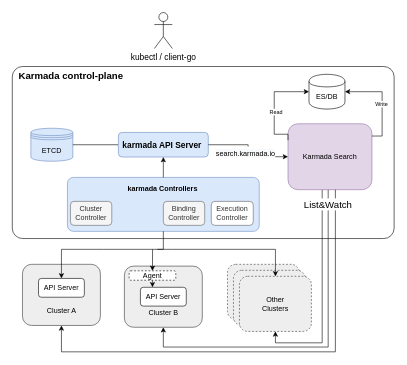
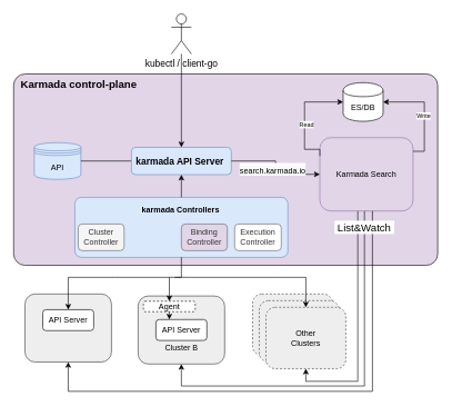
  <mxCell id="0" />
  <mxCell id="1" parent="0" />
  <mxCell id="2" value="" style="group" parent="1" vertex="1" connectable="0"><mxGeometry x="379" y="440" width="140" height="112" as="geometry" /></mxCell>
  <mxCell id="3" value="" style="rounded=1;whiteSpace=wrap;html=1;dashed=1;fillColor=#eeeeee;strokeColor=#36393d;" parent="2" vertex="1"><mxGeometry width="120" height="92" as="geometry" /></mxCell>
  <mxCell id="4" value="" style="rounded=1;whiteSpace=wrap;html=1;dashed=1;fillColor=#eeeeee;strokeColor=#36393d;" parent="2" vertex="1"><mxGeometry x="10" y="10" width="120" height="92" as="geometry" /></mxCell>
  <mxCell id="5" value="Other&lt;br&gt;Clusters" style="rounded=1;whiteSpace=wrap;html=1;dashed=1;fillColor=#eeeeee;strokeColor=#36393d;" parent="2" vertex="1"><mxGeometry x="20" y="20" width="120" height="92" as="geometry" /></mxCell>
- <mxCell id="6" value="&lt;b&gt;&amp;nbsp; Karmada control-plane&lt;/b&gt;" style="rounded=1;whiteSpace=wrap;html=1;arcSize=6;verticalAlign=top;align=left;fontSize=16;" parent="1" vertex="1"><mxGeometry x="20" y="110" width="637" height="287" as="geometry" /></mxCell>
- <mxCell id="7" value="ETCD" style="shape=datastore;whiteSpace=wrap;html=1;fillColor=#dae8fc;strokeColor=#6c8ebf;" parent="1" vertex="1"><mxGeometry x="51" y="213" width="70" height="55" as="geometry" /></mxCell>
+ <mxCell id="6" value="&lt;b&gt;&amp;nbsp; Karmada control-plane&lt;/b&gt;" style="rounded=1;whiteSpace=wrap;html=1;arcSize=6;verticalAlign=top;align=left;fontSize=16;fillColor=#e1d5e7;" parent="1" vertex="1"><mxGeometry x="20" y="110" width="637" height="287" as="geometry" /></mxCell>
+ <mxCell id="7" value="API" style="shape=datastore;whiteSpace=wrap;html=1;fillColor=#dae8fc;strokeColor=#6c8ebf;" parent="1" vertex="1"><mxGeometry x="51" y="213" width="70" height="55" as="geometry" /></mxCell>
  <mxCell id="8" value="" style="edgeStyle=orthogonalEdgeStyle;rounded=0;orthogonalLoop=1;jettySize=auto;html=1;endArrow=none;" parent="1" source="9" target="7" edge="1"><mxGeometry x="2500" y="-1950" as="geometry" /></mxCell>
  <mxCell id="9" value="karmada API Server&amp;nbsp;" style="rounded=1;whiteSpace=wrap;html=1;fillColor=#dae8fc;strokeColor=#6c8ebf;fontSize=14;fontStyle=1" parent="1" vertex="1"><mxGeometry x="197" y="220" width="150" height="41" as="geometry" /></mxCell>
  <mxCell id="10" value="" style="group;rounded=1;arcSize=7;glass=0;" parent="1" vertex="1" connectable="0"><mxGeometry x="112" y="295" width="320" height="90" as="geometry" /></mxCell>
  <mxCell id="11" value="" style="rounded=1;whiteSpace=wrap;html=1;fillColor=#dae8fc;strokeColor=#6c8ebf;arcSize=11;" parent="10" vertex="1"><mxGeometry width="320" height="90.0" as="geometry" /></mxCell>
- <mxCell id="12" value="Binding&lt;br&gt;Controller" style="rounded=1;whiteSpace=wrap;html=1;fillColor=#f5f5f5;strokeColor=#666666;fontColor=#333333;" parent="10" vertex="1"><mxGeometry x="160" y="40.0" width="69" height="40.0" as="geometry" /></mxCell>
+ <mxCell id="12" value="Binding&lt;br&gt;Controller" style="rounded=1;whiteSpace=wrap;html=1;fillColor=#e1d5e7;strokeColor=#666666;fontColor=#333333;" parent="10" vertex="1"><mxGeometry x="160" y="40.0" width="69" height="40.0" as="geometry" /></mxCell>
  <mxCell id="13" value="Execution&lt;br&gt;Controller" style="rounded=1;whiteSpace=wrap;html=1;strokeColor=#666666;fontColor=#333333;" parent="10" vertex="1"><mxGeometry x="240" y="40.0" width="70" height="40.0" as="geometry" /></mxCell>
  <mxCell id="14" value="Cluster&lt;br&gt;Controller" style="rounded=1;whiteSpace=wrap;html=1;fillColor=#f5f5f5;strokeColor=#666666;fontColor=#333333;" parent="10" vertex="1"><mxGeometry x="5" y="40.0" width="69" height="40.0" as="geometry" /></mxCell>
  <mxCell id="15" value="&lt;b&gt;karmada Controllers&lt;/b&gt;" style="text;html=1;strokeColor=none;fillColor=none;align=center;verticalAlign=middle;whiteSpace=wrap;rounded=0;" parent="10" vertex="1"><mxGeometry x="64" y="10.0" width="190" height="20.0" as="geometry" /></mxCell>
  <mxCell id="16" value="" style="endArrow=classic;html=1;exitX=0.5;exitY=0;exitDx=0;exitDy=0;entryX=0.5;entryY=1;entryDx=0;entryDy=0;" parent="1" source="11" target="9" edge="1"><mxGeometry x="2500" y="-1950" width="50" height="50" as="geometry"><mxPoint x="207" y="435" as="sourcePoint" /><mxPoint x="260" y="270" as="targetPoint" /></mxGeometry></mxCell>
  <mxCell id="17" value="" style="group;rounded=1;" parent="1" vertex="1" connectable="0"><mxGeometry x="37" y="440" width="130" height="102" as="geometry" /></mxCell>
  <mxCell id="18" value="" style="rounded=1;whiteSpace=wrap;html=1;fillColor=#eeeeee;strokeColor=#36393d;" parent="17" vertex="1"><mxGeometry width="130" height="102" as="geometry" /></mxCell>
  <mxCell id="19" value="API Server" style="rounded=1;whiteSpace=wrap;html=1;" parent="17" vertex="1"><mxGeometry x="26.752" y="23.538" width="76.497" height="31.385" as="geometry" /></mxCell>
- <mxCell id="20" value="Cluster A" style="text;html=1;strokeColor=none;fillColor=none;align=center;verticalAlign=middle;whiteSpace=wrap;rounded=1;" parent="17" vertex="1"><mxGeometry x="17.687" y="70.615" width="94.626" height="15.692" as="geometry" /></mxCell>
  <mxCell id="21" value="Agent" style="group;rounded=1;" parent="1" vertex="1" connectable="0"><mxGeometry x="207" y="443" width="130" height="102" as="geometry" /></mxCell>
  <mxCell id="22" value="" style="rounded=1;whiteSpace=wrap;html=1;fillColor=#eeeeee;strokeColor=#36393d;" parent="21" vertex="1"><mxGeometry width="130" height="102" as="geometry" /></mxCell>
  <mxCell id="23" value="API Server" style="rounded=1;whiteSpace=wrap;html=1;" parent="21" vertex="1"><mxGeometry x="26.752" y="35.308" width="76.497" height="31.385" as="geometry" /></mxCell>
  <mxCell id="24" value="Cluster B" style="text;html=1;strokeColor=none;fillColor=none;align=center;verticalAlign=middle;whiteSpace=wrap;rounded=1;" parent="21" vertex="1"><mxGeometry x="17.687" y="70.615" width="94.626" height="15.692" as="geometry" /></mxCell>
  <mxCell id="25" value="" style="edgeStyle=orthogonalEdgeStyle;rounded=0;orthogonalLoop=1;jettySize=auto;html=1;" parent="21" source="26" edge="1"><mxGeometry relative="1" as="geometry"><mxPoint x="46.871" y="35.308" as="targetPoint" /><Array as="points"><mxPoint x="46.871" y="35.308" /></Array></mxGeometry></mxCell>
  <mxCell id="26" value="Agent" style="rounded=1;whiteSpace=wrap;html=1;dashed=1;" parent="21" vertex="1"><mxGeometry x="7.959" y="7.846" width="77.823" height="15.692" as="geometry" /></mxCell>
  <mxCell id="27" value="" style="endArrow=classic;html=1;entryX=0.5;entryY=0;entryDx=0;entryDy=0;rounded=0;exitX=0.5;exitY=1;exitDx=0;exitDy=0;" parent="1" source="11" target="19" edge="1"><mxGeometry x="2500" y="-1950" width="50" height="50" as="geometry"><mxPoint x="261" y="387" as="sourcePoint" /><mxPoint x="267" y="375" as="targetPoint" /><Array as="points"><mxPoint x="272" y="415" /><mxPoint x="172" y="415" /><mxPoint x="102" y="415" /></Array></mxGeometry></mxCell>
  <mxCell id="28" value="" style="endArrow=classic;html=1;rounded=0;entryX=0.5;entryY=0;entryDx=0;entryDy=0;" parent="1" target="5" edge="1"><mxGeometry x="2500" y="-1950" width="50" height="50" as="geometry"><mxPoint x="262" y="415" as="sourcePoint" /><mxPoint x="234" y="375" as="targetPoint" /><Array as="points"><mxPoint x="286" y="415" /><mxPoint x="459" y="415" /><mxPoint x="459" y="423" /></Array></mxGeometry></mxCell>
+ <mxCell id="29" style="edgeStyle=orthogonalEdgeStyle;rounded=0;orthogonalLoop=1;jettySize=auto;html=1;" parent="1" source="30" target="9" edge="1"><mxGeometry x="2500" y="-1950" as="geometry" /></mxCell>
  <mxCell id="30" value="&lt;span style=&quot;font-size: 14px&quot;&gt;kubectl / client-go&lt;/span&gt;" style="shape=umlActor;verticalLabelPosition=bottom;verticalAlign=top;html=1;outlineConnect=0;" parent="1" vertex="1"><mxGeometry x="257" y="20" width="30" height="60" as="geometry" /></mxCell>
  <mxCell id="31" style="edgeStyle=orthogonalEdgeStyle;rounded=0;jumpSize=6;orthogonalLoop=1;jettySize=auto;html=1;strokeColor=#000000;strokeWidth=1;exitX=0.5;exitY=1;exitDx=0;exitDy=0;entryX=0.5;entryY=1;entryDx=0;entryDy=0;" parent="1" source="33" target="22" edge="1"><mxGeometry x="2500" y="-1950" as="geometry"><mxPoint x="261" y="585" as="targetPoint" /><Array as="points"><mxPoint x="547" y="275" /><mxPoint x="547" y="578" /><mxPoint x="272" y="578" /></Array></mxGeometry></mxCell>
  <mxCell id="32" style="edgeStyle=orthogonalEdgeStyle;rounded=0;jumpSize=6;orthogonalLoop=1;jettySize=auto;html=1;strokeColor=#000000;strokeWidth=1;exitX=0.443;exitY=0.996;exitDx=0;exitDy=0;entryX=0.5;entryY=1;entryDx=0;entryDy=0;exitPerimeter=0;" parent="1" source="33" target="5" edge="1"><mxGeometry x="2500" y="-1950" as="geometry"><mxPoint x="527" y="535" as="targetPoint" /><Array as="points"><mxPoint x="542" y="257" /><mxPoint x="537" y="257" /><mxPoint x="537" y="571" /><mxPoint x="459" y="571" /></Array></mxGeometry></mxCell>
  <mxCell id="33" value="&lt;span style=&quot;font-weight: 400&quot;&gt;Karmada Search&lt;br&gt;&lt;/span&gt;" style="rounded=1;whiteSpace=wrap;html=1;fillColor=#e1d5e7;strokeColor=#9673a6;fontStyle=1" parent="1" vertex="1"><mxGeometry x="480" y="205.5" width="140" height="110" as="geometry" /></mxCell>
  <mxCell id="34" style="edgeStyle=orthogonalEdgeStyle;rounded=0;orthogonalLoop=1;jettySize=auto;html=1;exitX=0;exitY=0.25;exitDx=0;exitDy=0;entryX=0;entryY=0.5;entryDx=0;entryDy=0;" parent="1" source="33" target="36" edge="1"><mxGeometry x="2500" y="-1950" as="geometry"><mxPoint x="677" y="263" as="sourcePoint" /><Array as="points"><mxPoint x="457" y="223" /><mxPoint x="457" y="152" /></Array></mxGeometry></mxCell>
  <mxCell id="35" value="Read" style="edgeLabel;html=1;align=center;verticalAlign=middle;resizable=0;points=[];fontSize=9;fontColor=#000000;" parent="34" vertex="1" connectable="0"><mxGeometry relative="1" as="geometry"><mxPoint x="2" y="10" as="offset" /></mxGeometry></mxCell>
  <mxCell id="36" value="ES/DB" style="shape=cylinder;whiteSpace=wrap;html=1;boundedLbl=1;backgroundOutline=1;rounded=1;" parent="1" vertex="1"><mxGeometry x="515" y="123" width="60" height="58" as="geometry" /></mxCell>
  <mxCell id="37" style="edgeStyle=orthogonalEdgeStyle;rounded=0;orthogonalLoop=1;jettySize=auto;html=1;entryX=1;entryY=0.5;entryDx=0;entryDy=0;" parent="1" source="33" target="36" edge="1"><mxGeometry x="2500" y="-1950" as="geometry"><Array as="points"><mxPoint x="637" y="226" /><mxPoint x="637" y="152" /></Array><mxPoint x="867" y="223" as="targetPoint" /><mxPoint x="623" y="226" as="sourcePoint" /></mxGeometry></mxCell>
  <mxCell id="38" value="Write" style="edgeLabel;html=1;align=center;verticalAlign=middle;resizable=0;points=[];fontSize=9;fontColor=#000000;" parent="37" vertex="1" connectable="0"><mxGeometry relative="1" as="geometry"><mxPoint x="-2" y="6" as="offset" /></mxGeometry></mxCell>
  <mxCell id="39" style="edgeStyle=orthogonalEdgeStyle;rounded=0;orthogonalLoop=1;jettySize=auto;html=1;entryX=0;entryY=0.5;entryDx=0;entryDy=0;" parent="1" source="9" target="33" edge="1"><mxGeometry x="2500" y="-1950" as="geometry"><mxPoint x="569.81" y="137.25" as="targetPoint" /></mxGeometry></mxCell>
  <mxCell id="40" value="&lt;span style=&quot;font-size: 12px ; background-color: rgb(248 , 249 , 250)&quot;&gt;search.karmada.io&lt;/span&gt;" style="edgeLabel;html=1;align=center;verticalAlign=middle;resizable=0;points=[];fontSize=16;fontColor=#000000;" parent="39" vertex="1" connectable="0"><mxGeometry relative="1" as="geometry"><mxPoint x="-5" y="1.67" as="offset" /></mxGeometry></mxCell>
  <mxCell id="41" style="edgeStyle=orthogonalEdgeStyle;rounded=0;jumpSize=6;orthogonalLoop=1;jettySize=auto;html=1;strokeColor=#000000;strokeWidth=1;entryX=0.5;entryY=1;entryDx=0;entryDy=0;" parent="1" source="33" target="18" edge="1"><mxGeometry x="2510" y="-1940" as="geometry"><mxPoint x="271" y="595" as="targetPoint" /><Array as="points"><mxPoint x="559" y="586" /><mxPoint x="102" y="586" /></Array><mxPoint x="557" y="267" as="sourcePoint" /></mxGeometry></mxCell>
  <mxCell id="42" value="&lt;font style=&quot;font-size: 16px&quot;&gt;List&amp;amp;Watch&lt;/font&gt;" style="text;html=1;align=center;verticalAlign=middle;whiteSpace=wrap;rounded=0;fillColor=#ffffff;" parent="1" vertex="1"><mxGeometry x="502" y="330" width="90" height="20" as="geometry" /></mxCell>
  <mxCell id="43" value="" style="endArrow=classic;html=1;strokeColor=#000000;fontSize=16;fontColor=#000000;entryX=0.5;entryY=0;entryDx=0;entryDy=0;" parent="1" target="26" edge="1"><mxGeometry width="50" height="50" relative="1" as="geometry"><mxPoint x="254" y="415" as="sourcePoint" /><mxPoint x="311" y="408" as="targetPoint" /></mxGeometry></mxCell>
